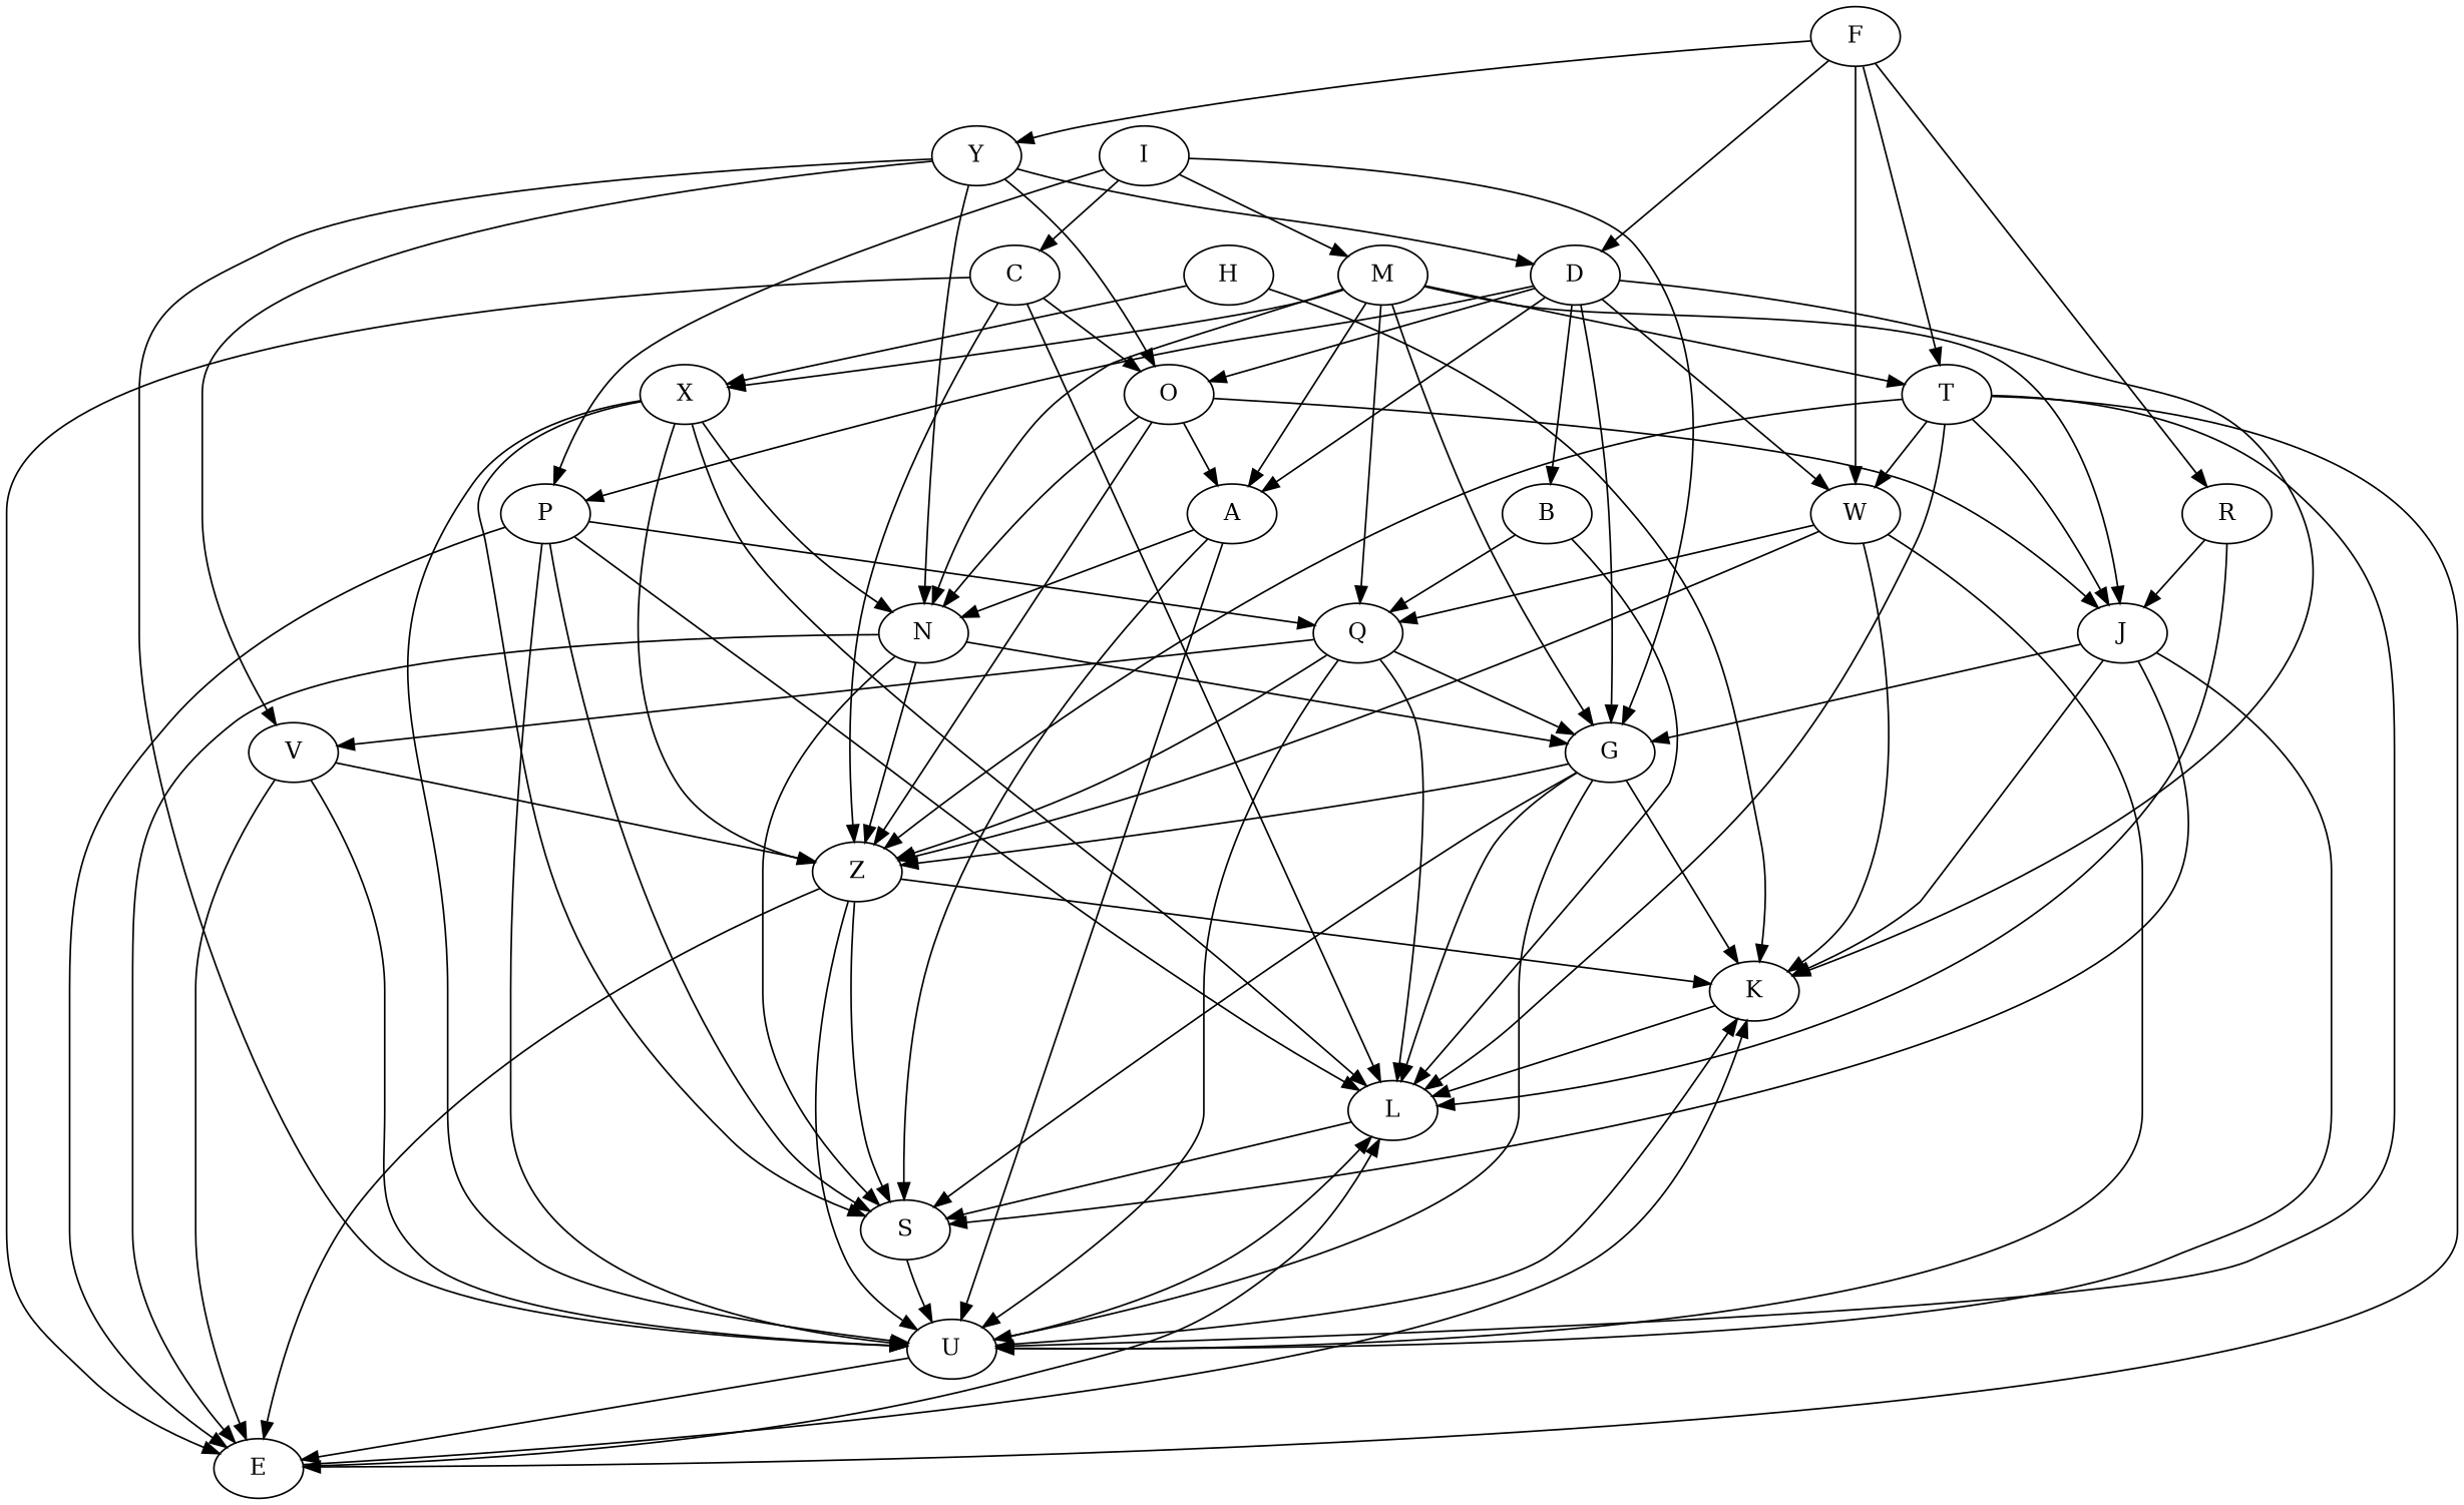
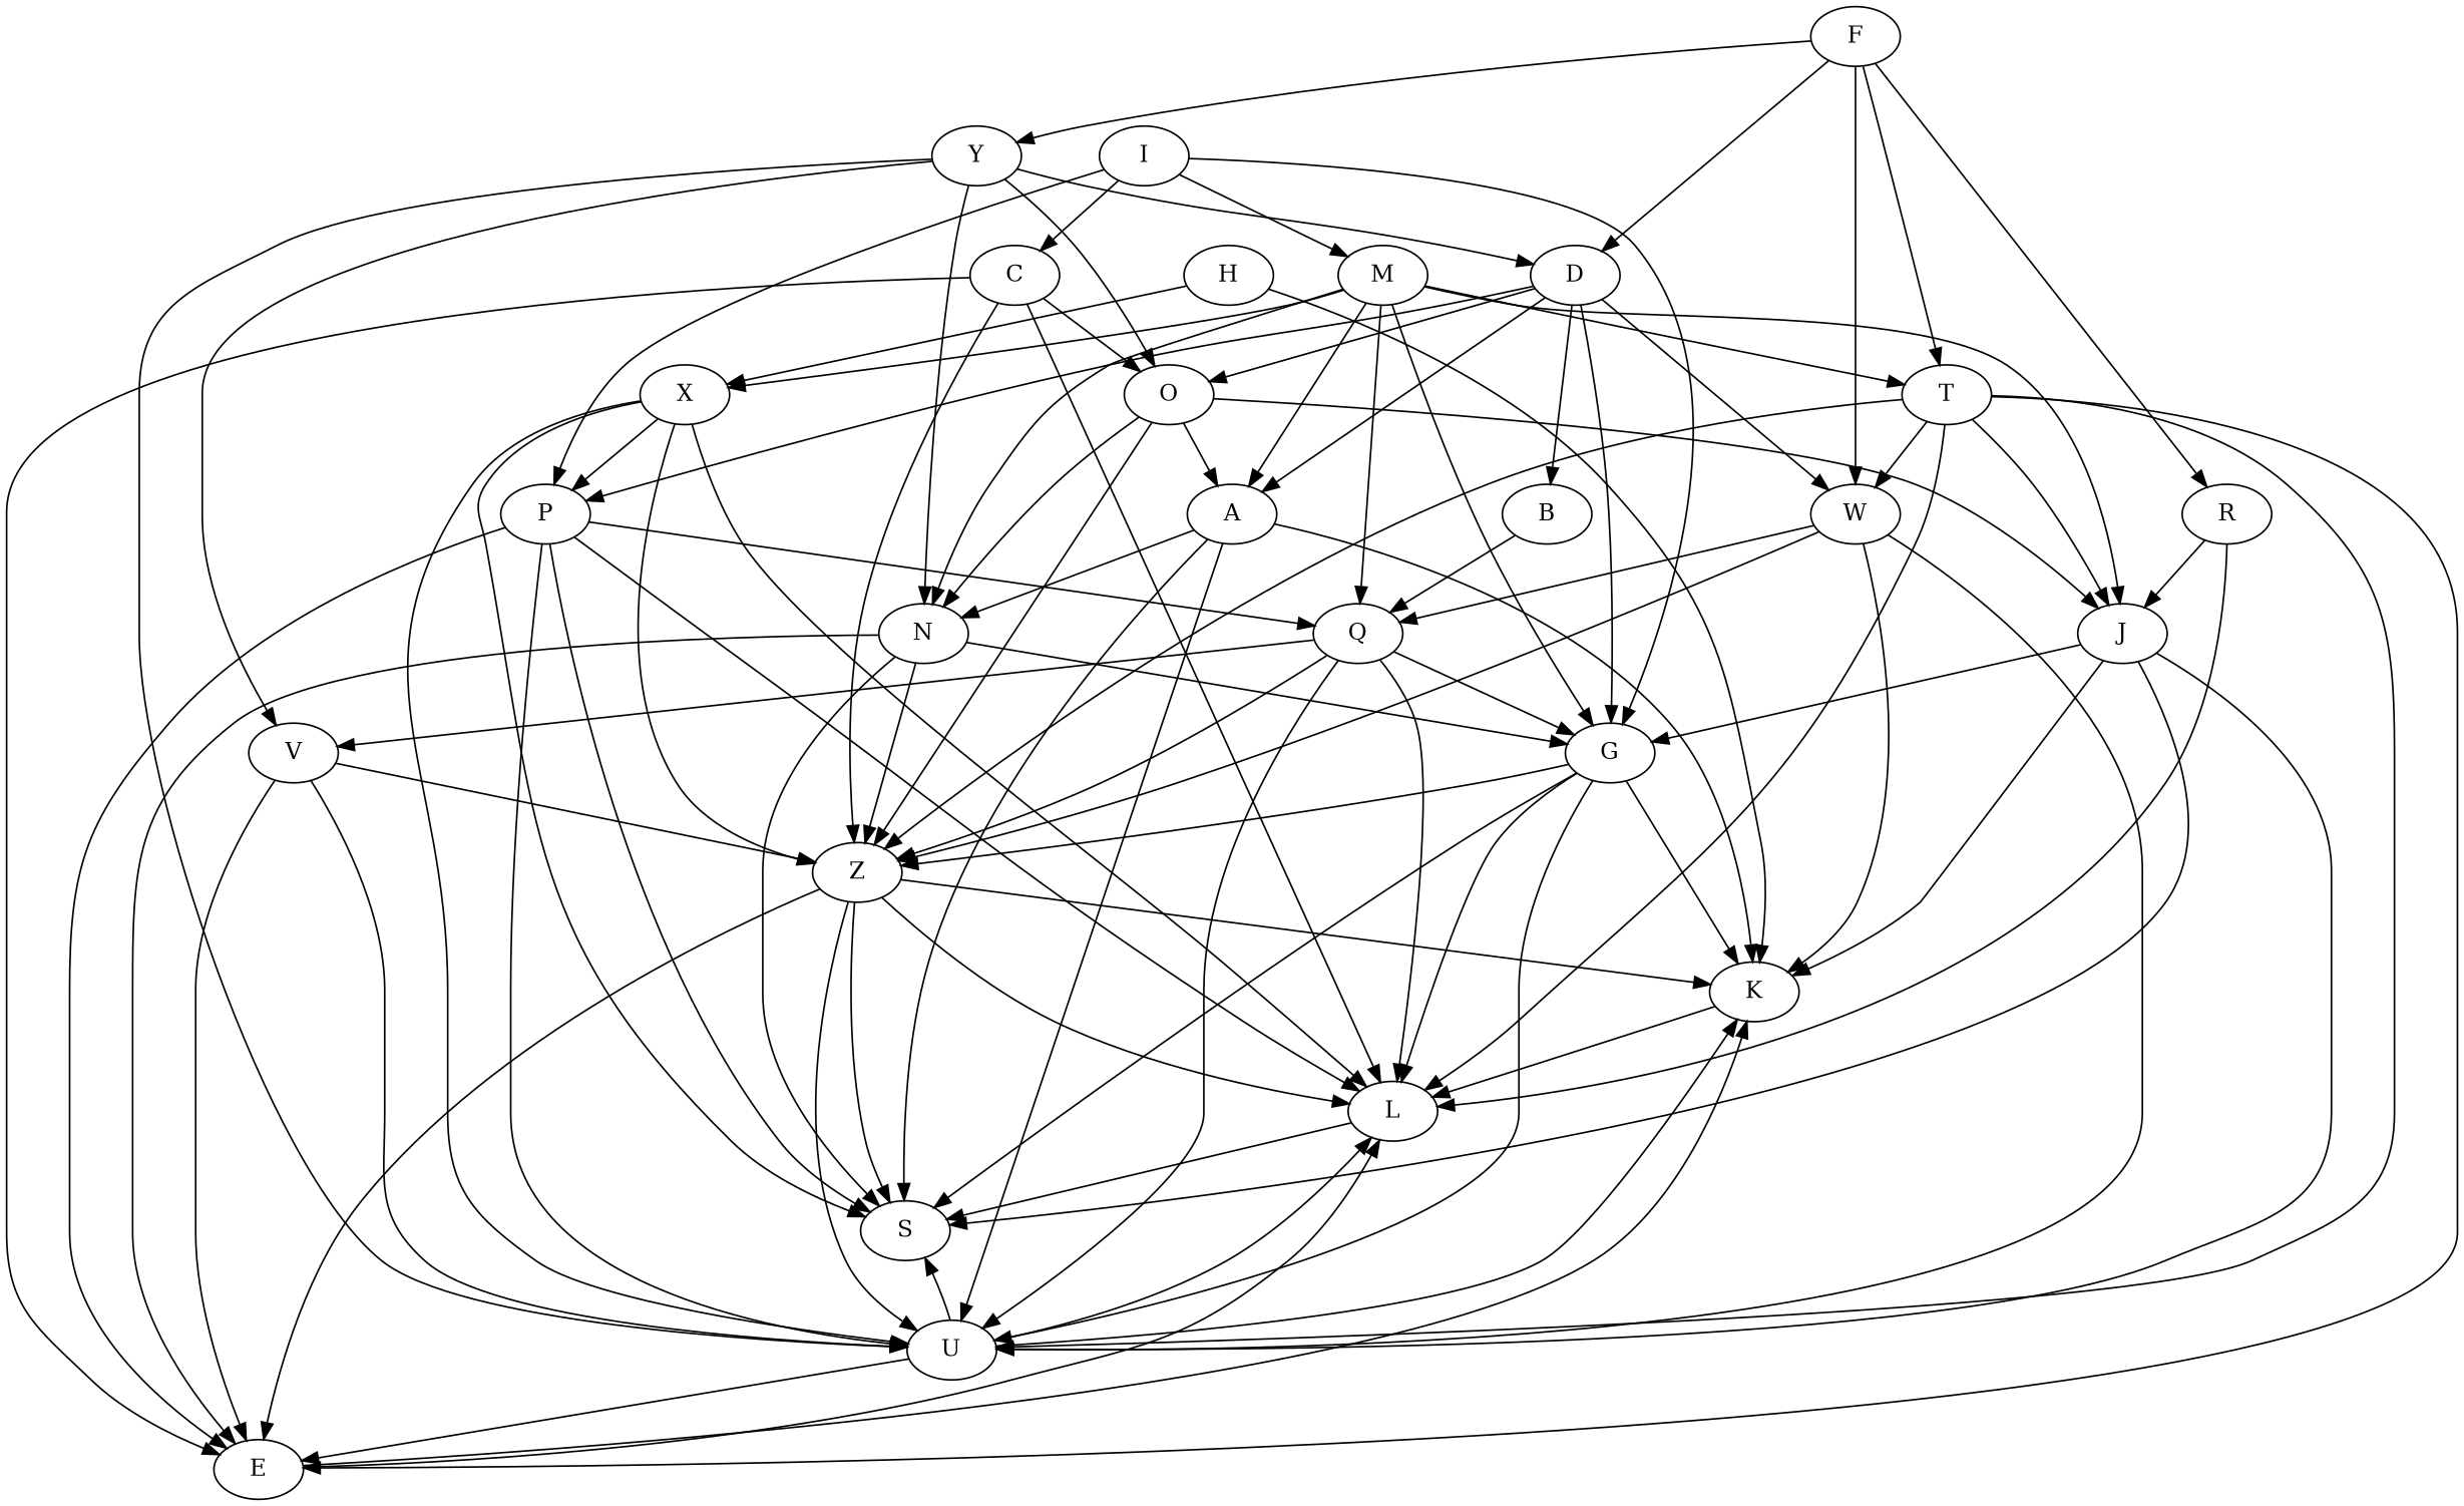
  digraph {
    A
    K
    N
    S
    U
    L
    E
    Z
    G
    B
    Q
    V
    C
    O
    J
    D
    P
    W
    F
    R
    T
    Y
    H
    X
    I
    M
-   D -> K
+   A -> K
    A -> N
    A -> S
    A -> U
    K -> L
    N -> S
    N -> E
    N -> Z
    N -> G
    U -> K
-   S -> U
+   U -> S
    U -> L
    U -> E
    L -> S
    E -> K
    E -> L
    Z -> K
    Z -> S
    Z -> U
-   B -> L
+   Z -> L
    Z -> E
    G -> K
    G -> S
    G -> U
    G -> L
    G -> Z
    B -> Q
    Q -> U
    Q -> L
    Q -> Z
    Q -> G
    Q -> V
    V -> U
    V -> E
    V -> Z
    C -> L
    C -> E
    C -> Z
    C -> O
    O -> A
    O -> N
    O -> Z
    O -> J
    J -> K
    J -> S
    J -> U
    J -> G
    D -> A
    D -> G
    D -> B
    D -> O
    D -> P
    D -> W
    P -> S
    P -> U
    P -> L
    P -> E
    P -> Q
    W -> K
    W -> U
    W -> Z
    W -> Q
    F -> D
    F -> W
    F -> R
    F -> T
    F -> Y
    R -> L
    R -> J
    T -> U
    T -> L
    T -> E
    T -> Z
    T -> J
    T -> W
    Y -> N
    Y -> U
    Y -> V
    Y -> O
    Y -> D
    H -> K
    H -> X
-   X -> N
+   X -> P
    X -> S
    X -> U
    X -> L
    X -> Z
    I -> G
    I -> C
    I -> P
    I -> M
    M -> A
    M -> N
    M -> G
    M -> Q
    M -> J
    M -> T
    M -> X
  }
